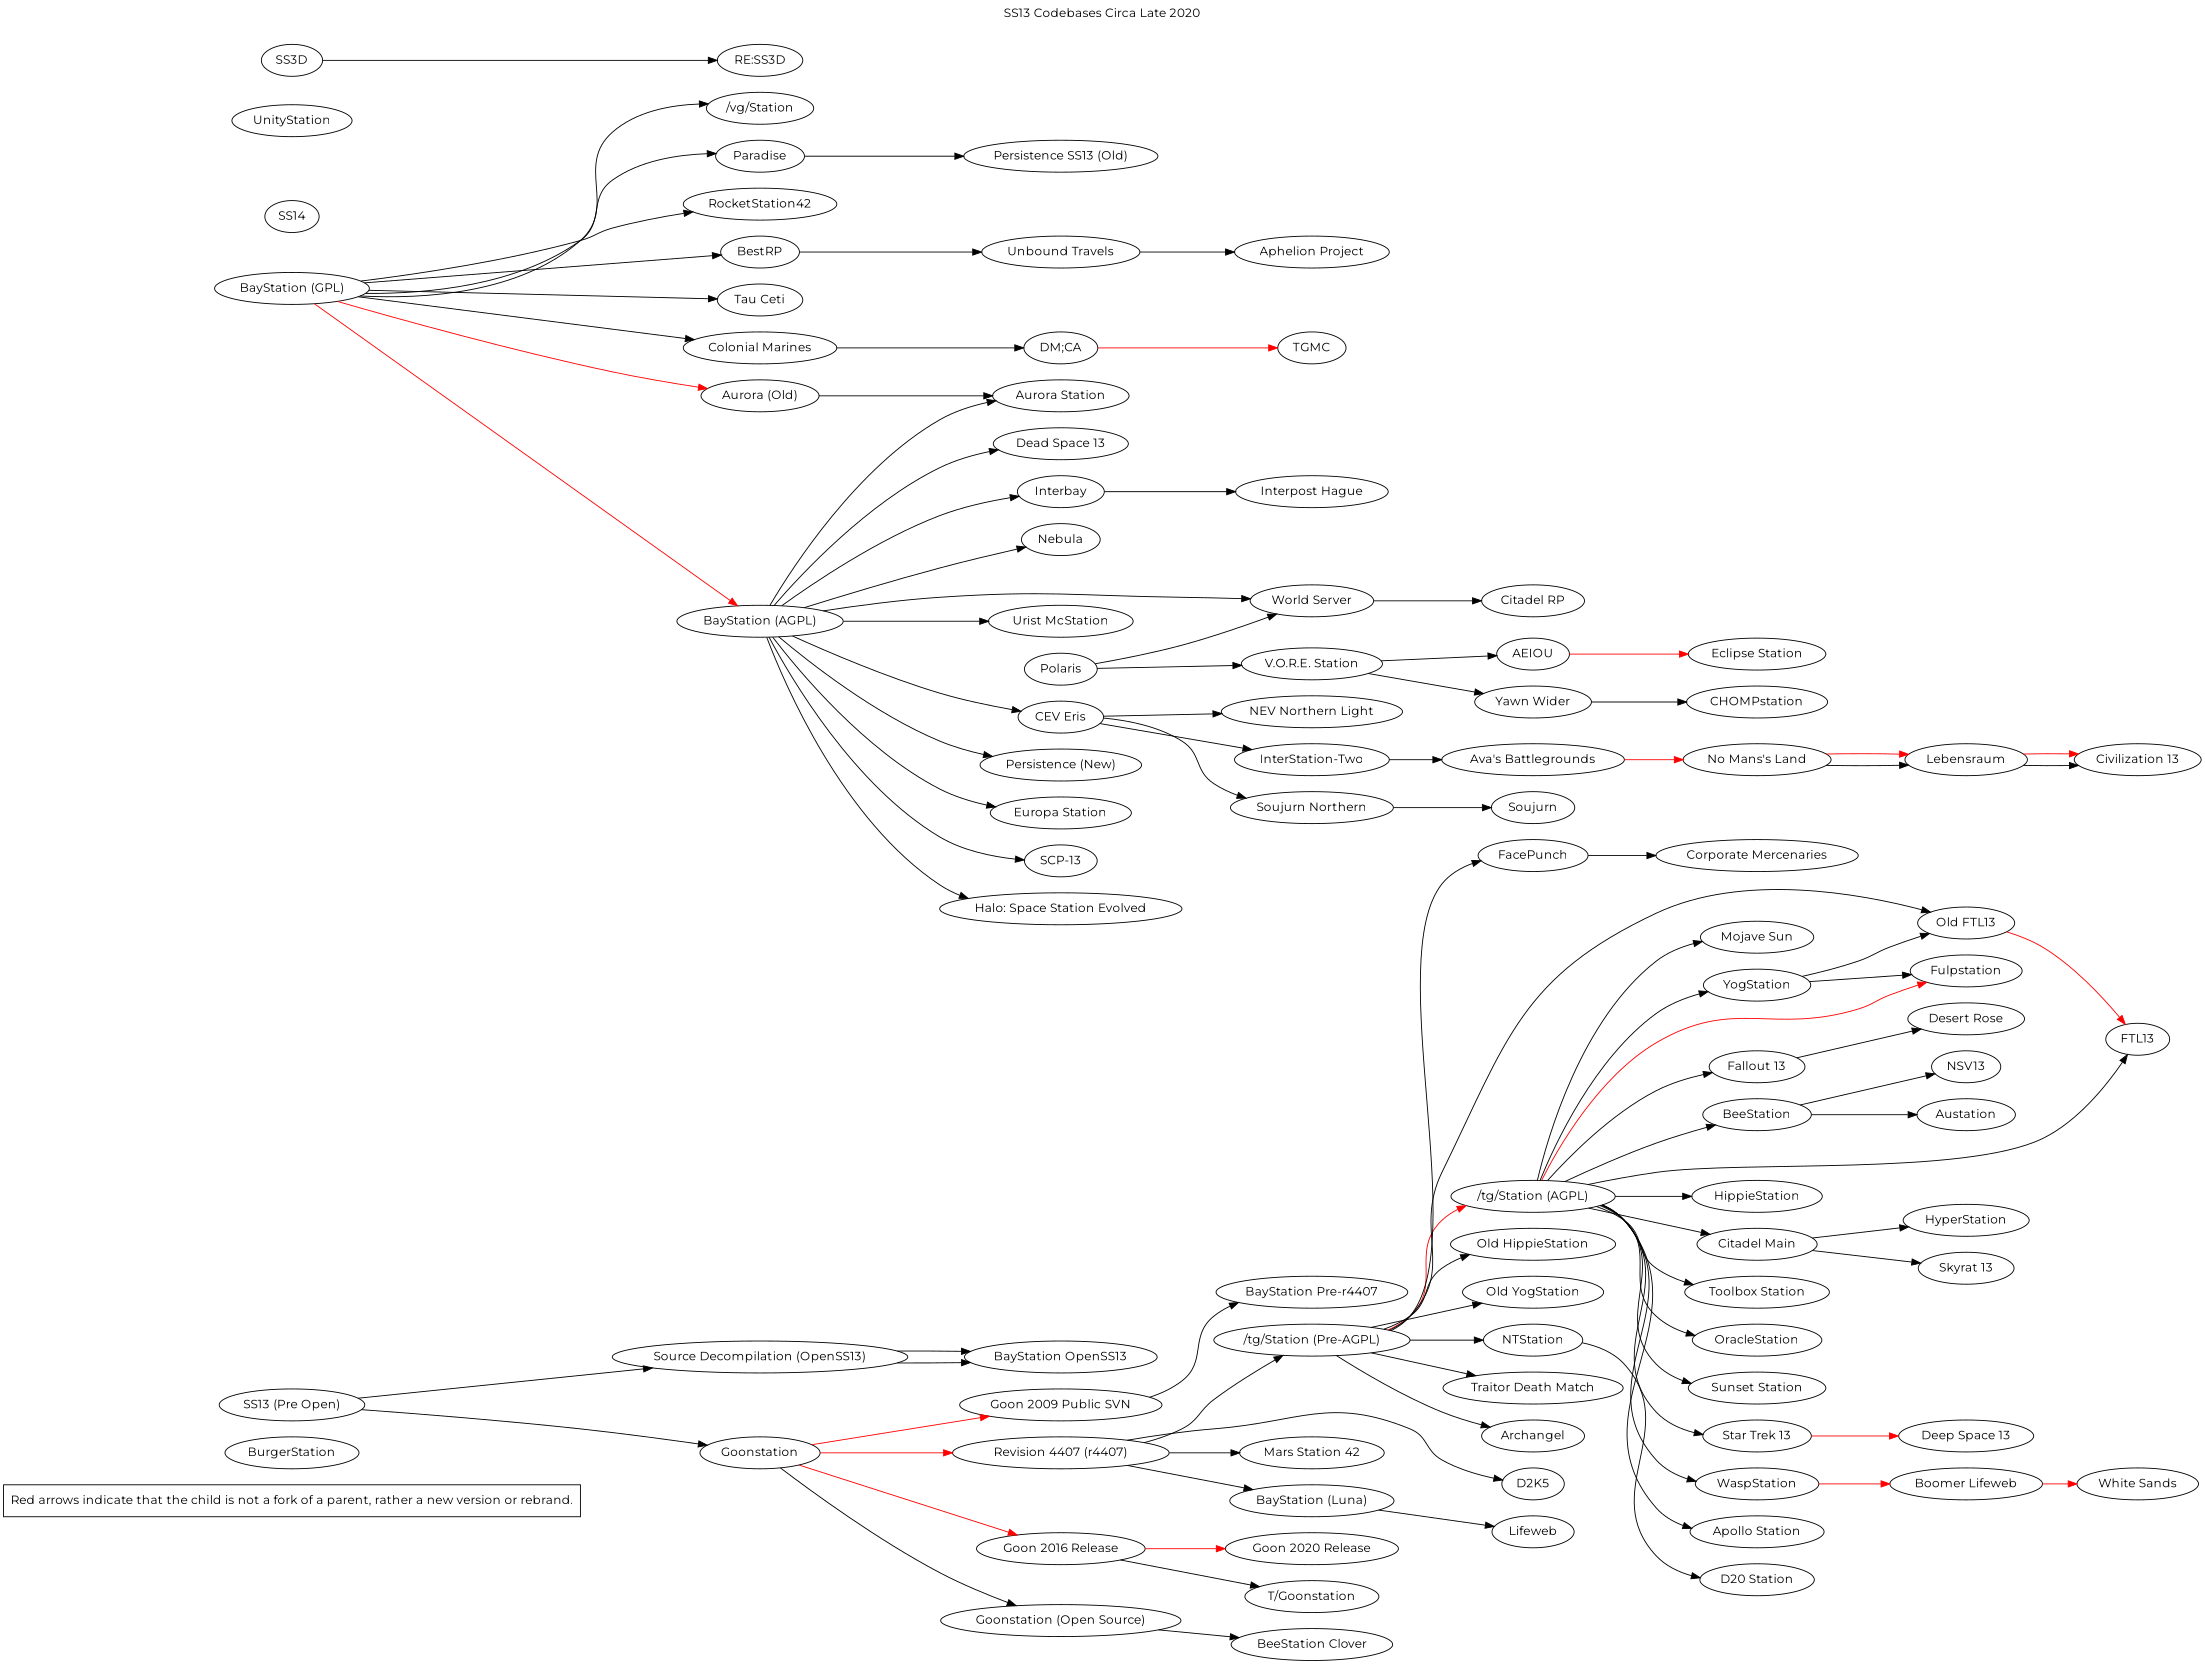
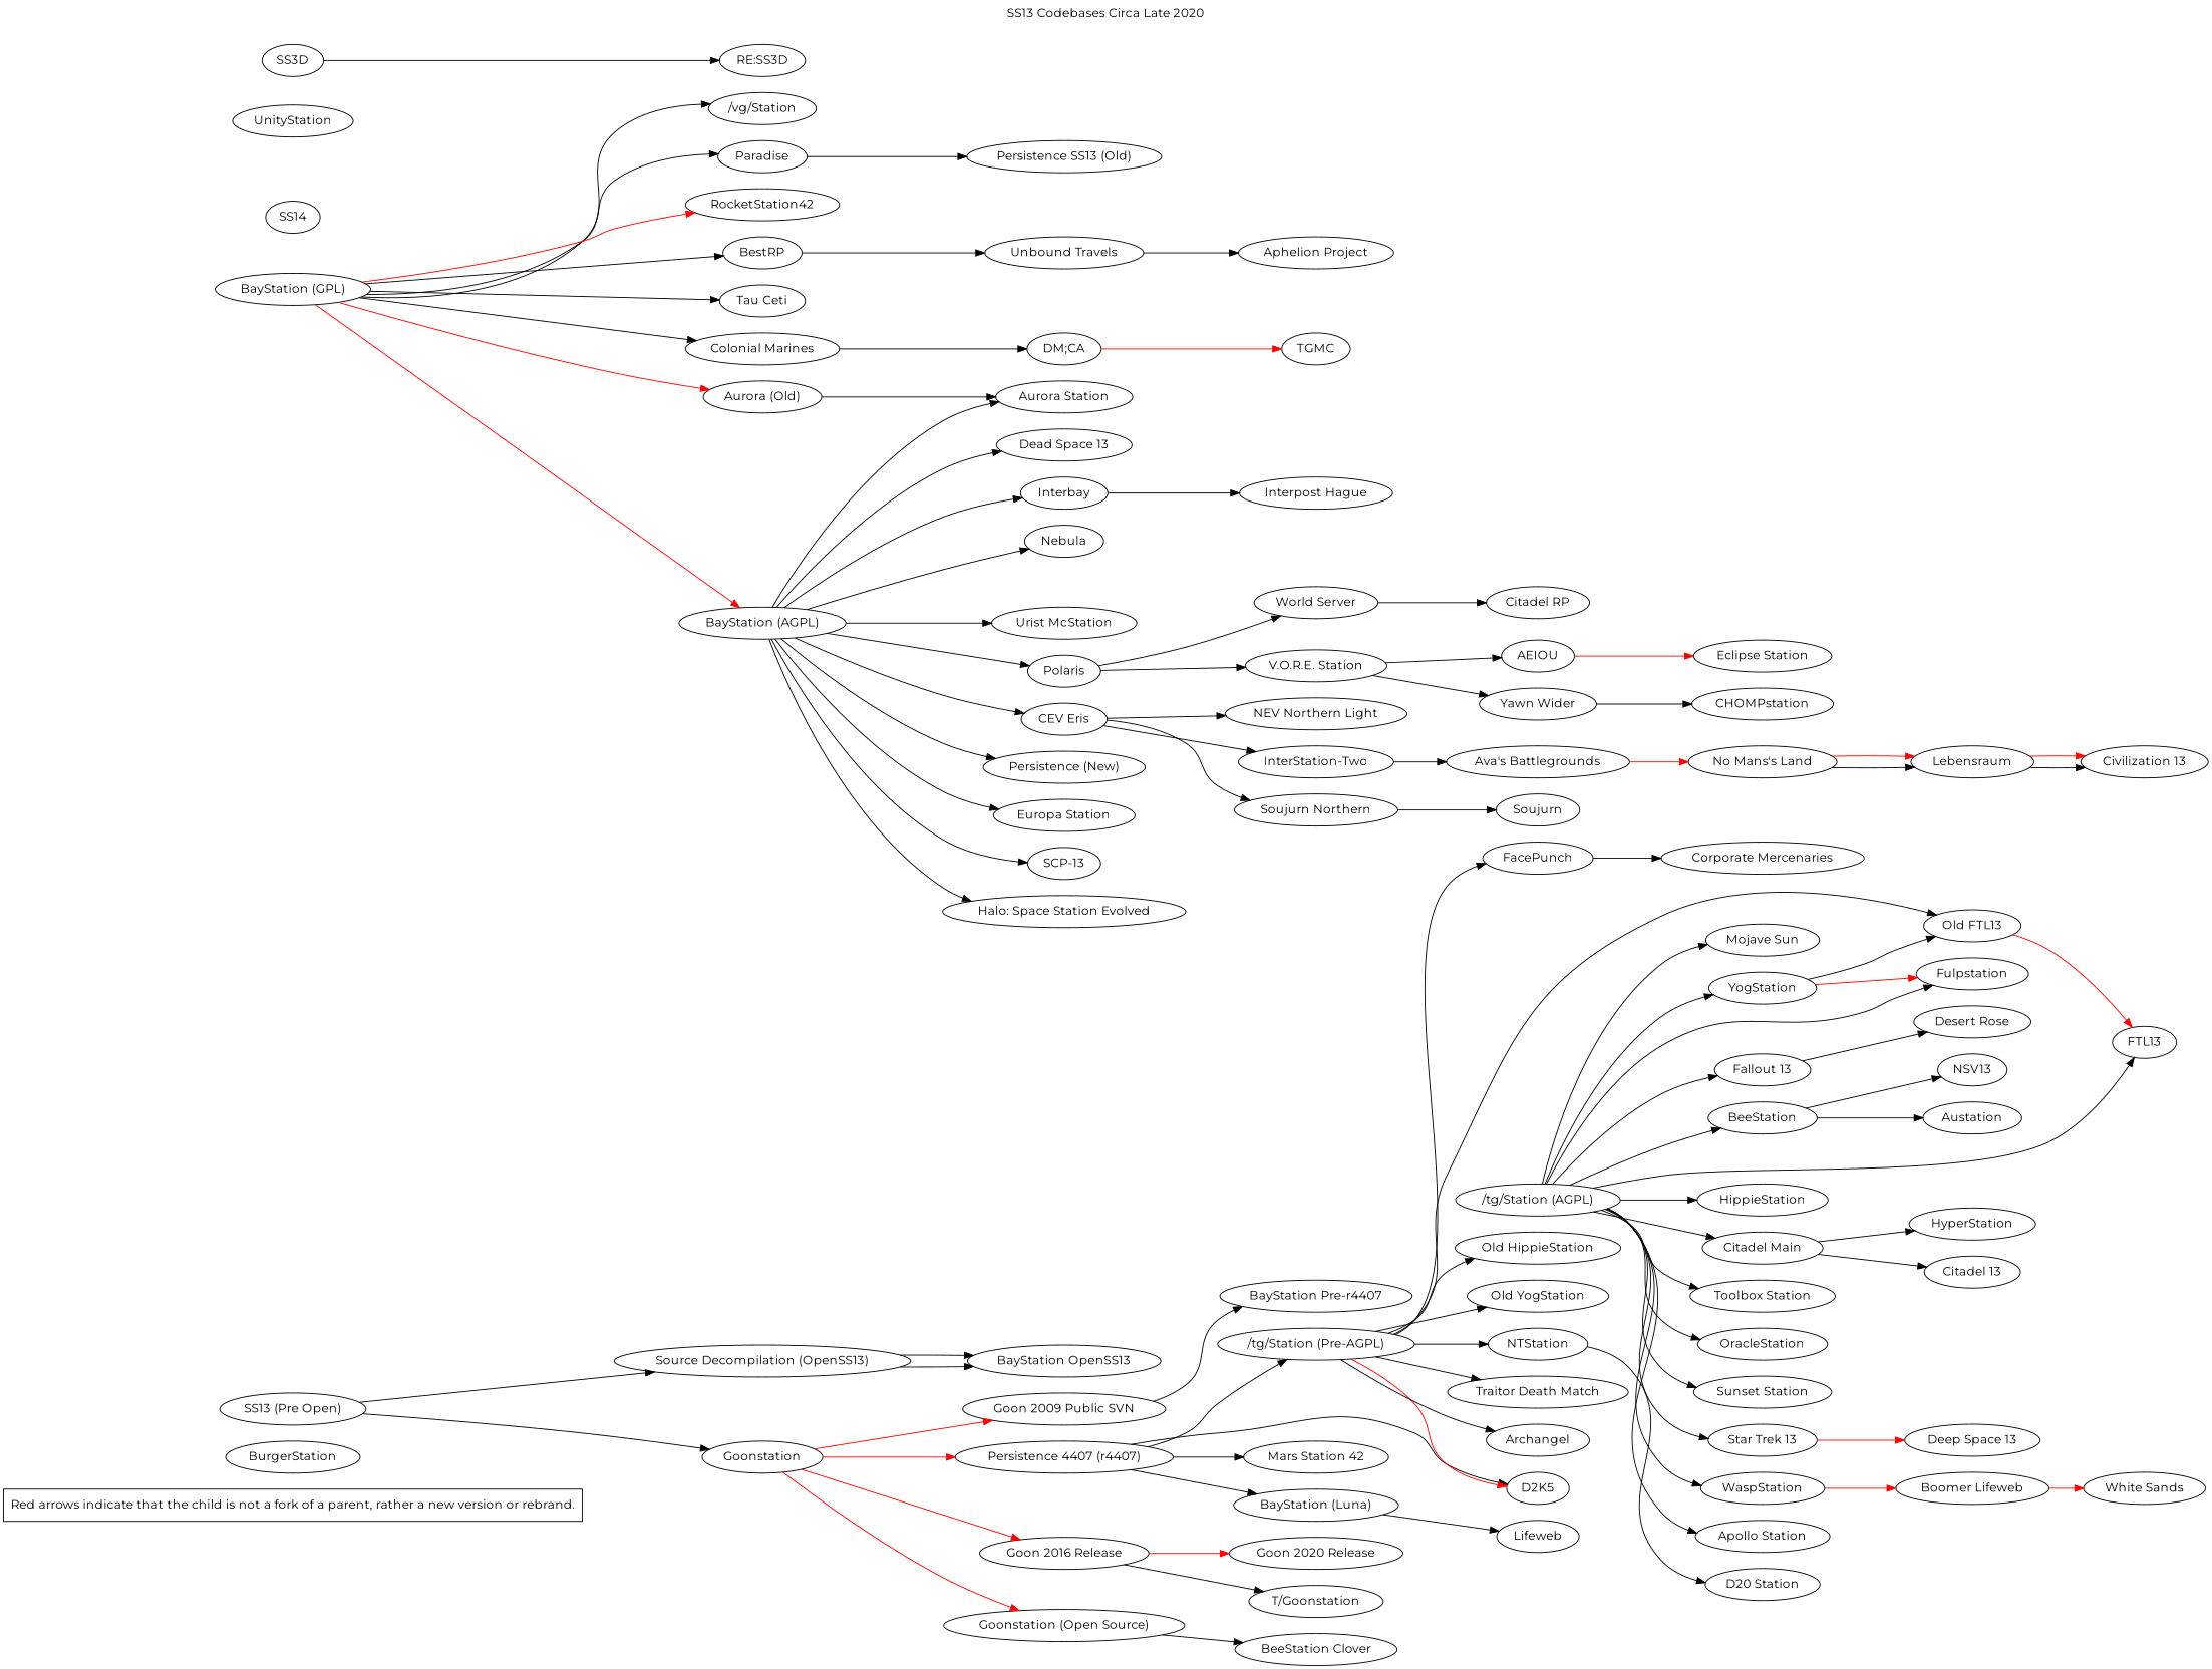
  digraph {
    fontname=Montserrat
    label="SS13 Codebases Circa Late 2020"
    labelloc=top
    rankdir=LR
    style=dotted
    node [fontname=Montserrat]
    edge [fontname=Montserrat]
    "Red arrows indicate that the child is not a fork of a parent, rather a new version or rebrand." [shape=rectangle]
    BurgerStation
    "SS13 (Pre Open)"
    "Source Decompilation (OpenSS13)"
    Goonstation
    "BayStation OpenSS13"
-   "Revision 4407 (r4407)"
+   "Revision 4407 (r4407)" [label="Persistence 4407 (r4407)"]
    "Goon 2016 Release"
    "Goonstation (Open Source)"
    "Goon 2009 Public SVN"
    "/tg/Station (Pre-AGPL)"
    "BayStation (Luna)"
    D2K5
    "Mars Station 42"
    "T/Goonstation"
    "Goon 2020 Release"
    "BeeStation Clover"
    "BayStation Pre-r4407"
    "/tg/Station (AGPL)"
    "Old HippieStation"
    "Old YogStation"
    NTStation
    "Traitor Death Match"
    Archangel
    FacePunch
    "Old FTL13"
    Lifeweb
    YogStation
    Fulpstation
    "Fallout 13"
    BeeStation
    WaspStation
    HippieStation
    "Citadel Main"
    "Toolbox Station"
    OracleStation
    "Sunset Station"
    "Star Trek 13"
    FTL13
    "Apollo Station"
    "Mojave Sun"
    "BayStation (GPL)"
    "/vg/Station"
    Paradise
    RocketStation42
    BestRP
    "Tau Ceti"
    "Aurora (Old)"
    "Colonial Marines"
    "BayStation (AGPL)"
    "D20 Station"
    "Corporate Mercenaries"
    "Desert Rose"
    NSV13
    Austation
    n56 [label="Boomer Lifeweb"]
    HyperStation
-   "Skyrat 13"
+   "Skyrat 13" [label="Citadel 13"]
    "Deep Space 13"
    "Persistence SS13 (Old)"
    "Unbound Travels"
    "Aurora Station"
    "DM;CA"
    "Urist McStation"
    Polaris
    "CEV Eris"
    "Persistence (New)"
    "Europa Station"
    "SCP-13"
    "Halo: Space Station Evolved"
    "Dead Space 13"
    Interbay
    Nebula
    "Aphelion Project"
    TGMC
    "World Server"
    "V.O.R.E. Station"
    "InterStation-Two"
    n79 [label="Soujurn Northern"]
    "NEV Northern Light"
    "Interpost Hague"
    "White Sands"
    "Citadel RP"
    "Yawn Wider"
    AEIOU
    "Ava's Battlegrounds"
    n87 [label=Soujurn]
    "No Mans's Land"
    Lebensraum
    "Civilization 13"
    CHOMPstation
    "Eclipse Station"
    SS14
    UnityStation
    SS3D
    "RE:SS3D"
    "SS13 (Pre Open)" -> "Source Decompilation (OpenSS13)"
    "SS13 (Pre Open)" -> Goonstation
    "Source Decompilation (OpenSS13)" -> "BayStation OpenSS13"
    "Source Decompilation (OpenSS13)" -> "BayStation OpenSS13"
    Goonstation -> "Revision 4407 (r4407)" [color=red]
    Goonstation -> "Goon 2016 Release" [color=red]
-   Goonstation -> "Goonstation (Open Source)" [color=black]
+   Goonstation -> "Goonstation (Open Source)" [color=red]
    Goonstation -> "Goon 2009 Public SVN" [color=red]
    "Revision 4407 (r4407)" -> "/tg/Station (Pre-AGPL)"
    "Revision 4407 (r4407)" -> "BayStation (Luna)"
    "Revision 4407 (r4407)" -> D2K5
    "Revision 4407 (r4407)" -> "Mars Station 42"
    "Goon 2016 Release" -> "T/Goonstation"
    "Goon 2016 Release" -> "Goon 2020 Release" [color=red]
    "Goonstation (Open Source)" -> "BeeStation Clover"
    "Goon 2009 Public SVN" -> "BayStation Pre-r4407"
-   "/tg/Station (Pre-AGPL)" -> "/tg/Station (AGPL)" [color=red]
+   "/tg/Station (Pre-AGPL)" -> D2K5 [color=red]
    "/tg/Station (Pre-AGPL)" -> "Old HippieStation"
    "/tg/Station (Pre-AGPL)" -> "Old YogStation"
    "/tg/Station (Pre-AGPL)" -> NTStation
    "/tg/Station (Pre-AGPL)" -> "Traitor Death Match"
    "/tg/Station (Pre-AGPL)" -> Archangel
    "/tg/Station (Pre-AGPL)" -> FacePunch
    "/tg/Station (Pre-AGPL)" -> "Old FTL13"
    "BayStation (Luna)" -> Lifeweb
    "/tg/Station (AGPL)" -> YogStation
-   "/tg/Station (AGPL)" -> Fulpstation [color=red]
+   "/tg/Station (AGPL)" -> Fulpstation
    "/tg/Station (AGPL)" -> "Fallout 13"
    "/tg/Station (AGPL)" -> BeeStation
    "/tg/Station (AGPL)" -> WaspStation
    "/tg/Station (AGPL)" -> HippieStation
    "/tg/Station (AGPL)" -> "Citadel Main"
    "/tg/Station (AGPL)" -> "Toolbox Station"
    "/tg/Station (AGPL)" -> OracleStation
    "/tg/Station (AGPL)" -> "Sunset Station"
    "/tg/Station (AGPL)" -> "Star Trek 13"
    "/tg/Station (AGPL)" -> FTL13
    "/tg/Station (AGPL)" -> "Apollo Station"
    "/tg/Station (AGPL)" -> "Mojave Sun"
    NTStation -> "D20 Station"
    FacePunch -> "Corporate Mercenaries"
    "Old FTL13" -> FTL13 [color=red]
    YogStation -> "Old FTL13"
-   YogStation -> Fulpstation
+   YogStation -> Fulpstation [color=red]
    "Fallout 13" -> "Desert Rose"
    BeeStation -> NSV13
    BeeStation -> Austation
    WaspStation -> n56 [color=red]
    "Citadel Main" -> HyperStation
    "Citadel Main" -> "Skyrat 13"
    "Star Trek 13" -> "Deep Space 13" [color=red]
    "BayStation (GPL)" -> "/vg/Station"
    "BayStation (GPL)" -> Paradise
-   "BayStation (GPL)" -> RocketStation42
+   "BayStation (GPL)" -> RocketStation42 [color=red]
    "BayStation (GPL)" -> BestRP
    "BayStation (GPL)" -> "Tau Ceti"
    "BayStation (GPL)" -> "Aurora (Old)" [color=red]
    "BayStation (GPL)" -> "Colonial Marines"
    "BayStation (GPL)" -> "BayStation (AGPL)" [color=red]
    Paradise -> "Persistence SS13 (Old)"
    BestRP -> "Unbound Travels"
    "Aurora (Old)" -> "Aurora Station" [color=black]
    "Colonial Marines" -> "DM;CA"
    "BayStation (AGPL)" -> "Aurora Station"
    "BayStation (AGPL)" -> "Urist McStation"
-   "BayStation (AGPL)" -> "World Server"
+   "BayStation (AGPL)" -> Polaris
    "BayStation (AGPL)" -> "CEV Eris"
    "BayStation (AGPL)" -> "Persistence (New)"
    "BayStation (AGPL)" -> "Europa Station"
    "BayStation (AGPL)" -> "SCP-13"
    "BayStation (AGPL)" -> "Halo: Space Station Evolved"
    "BayStation (AGPL)" -> "Dead Space 13"
    "BayStation (AGPL)" -> Interbay
    "BayStation (AGPL)" -> Nebula
    n56 -> "White Sands" [color=red]
    "Unbound Travels" -> "Aphelion Project"
    "DM;CA" -> TGMC [color=red]
    Polaris -> "World Server"
    Polaris -> "V.O.R.E. Station"
    "CEV Eris" -> "InterStation-Two"
    "CEV Eris" -> n79
    "CEV Eris" -> "NEV Northern Light"
    Interbay -> "Interpost Hague"
    "World Server" -> "Citadel RP"
    "V.O.R.E. Station" -> "Yawn Wider"
    "V.O.R.E. Station" -> AEIOU
    "InterStation-Two" -> "Ava's Battlegrounds"
    n79 -> n87
    "Yawn Wider" -> CHOMPstation
    AEIOU -> "Eclipse Station" [color=red]
    "Ava's Battlegrounds" -> "No Mans's Land" [color=red]
    "No Mans's Land" -> Lebensraum
    "No Mans's Land" -> Lebensraum [color=red]
    Lebensraum -> "Civilization 13"
    Lebensraum -> "Civilization 13" [color=red]
    SS3D -> "RE:SS3D"
  }
